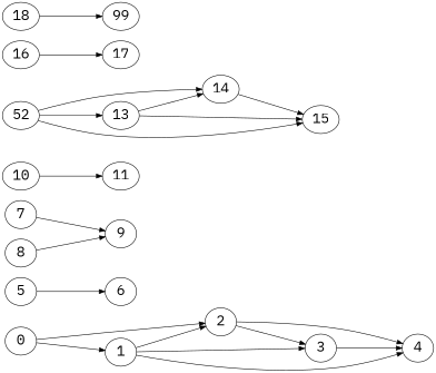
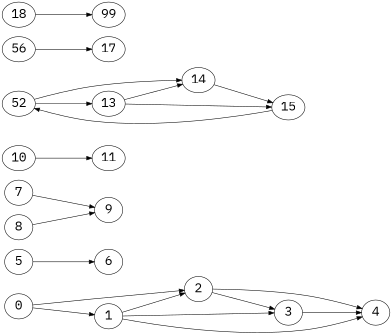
  digraph {
    fontname="IBM Plex Mono"
    fontsize=24
    nodesep=.25
    rankdir=LR
    ranksep=1.5
    node [fontname="IBM Plex Mono" fontsize=24]
    edge [fontname="IBM Plex Mono" fontsize=24]
    0
    1
    2
    3
    4
    5
    6
    7
    9
    8
    10
    11
    n13 [label=52]
    13
    14
    15
-   16
+   16 [label=56]
    17
    n19 [label=99]
    18
    0 -> 1
    0 -> 2
    1 -> 2
    1 -> 3
    1 -> 4
    2 -> 3
    2 -> 4
    3 -> 4
    5 -> 6
    7 -> 9
    8 -> 9
    10 -> 11
    n13 -> 13
    n13 -> 14
-   n13 -> 15
+   15 -> n13
    13 -> 14
    13 -> 15
    14 -> 15
    16 -> 17
    18 -> n19
  }
